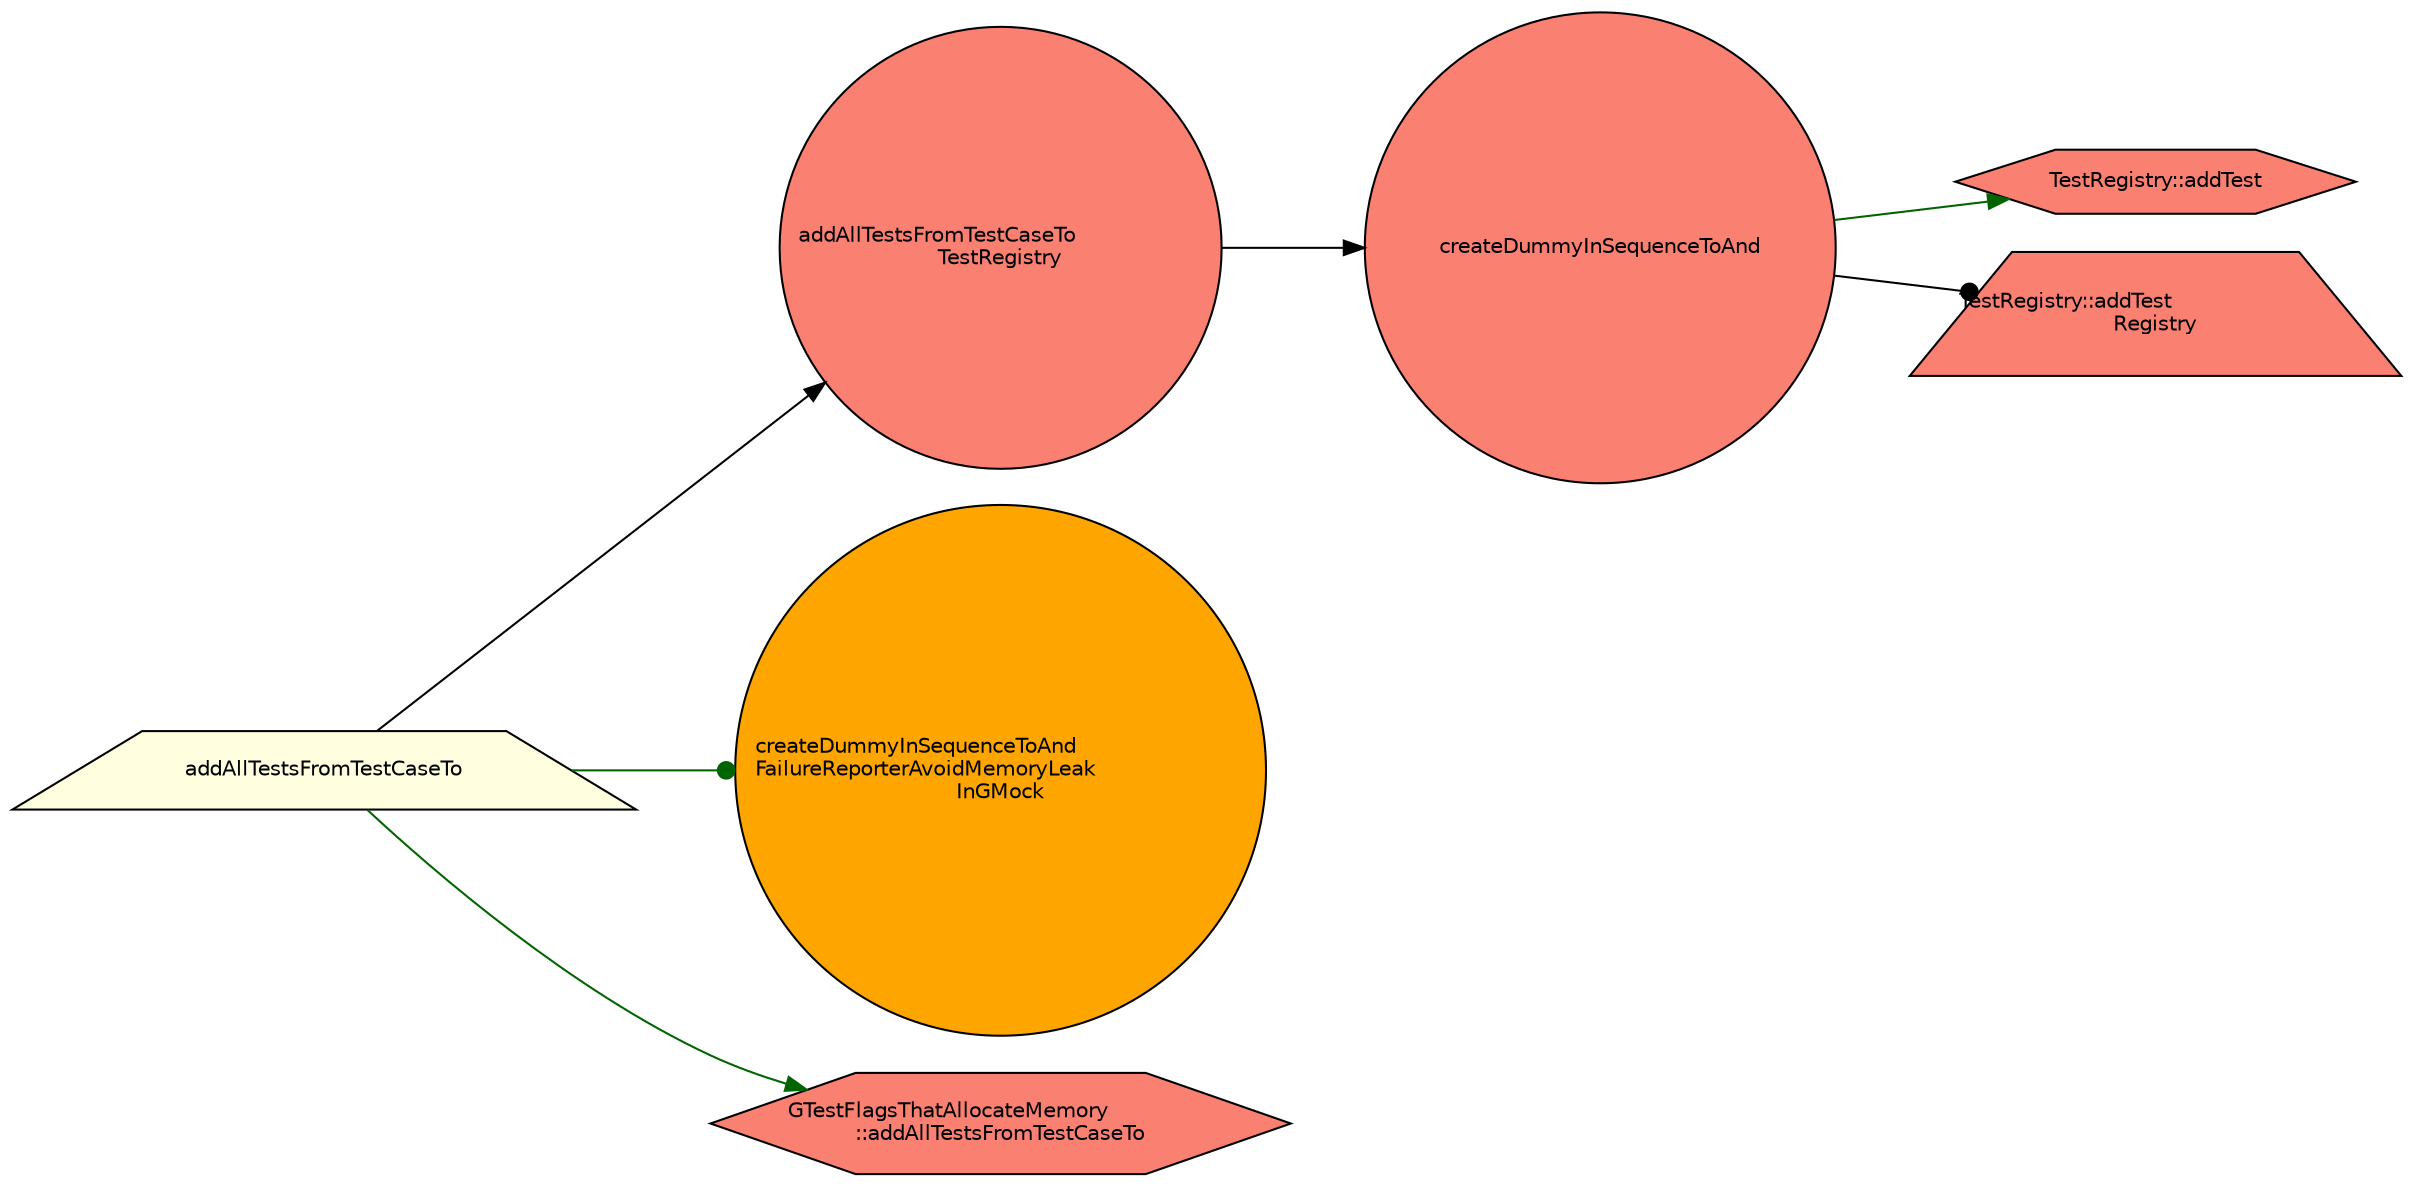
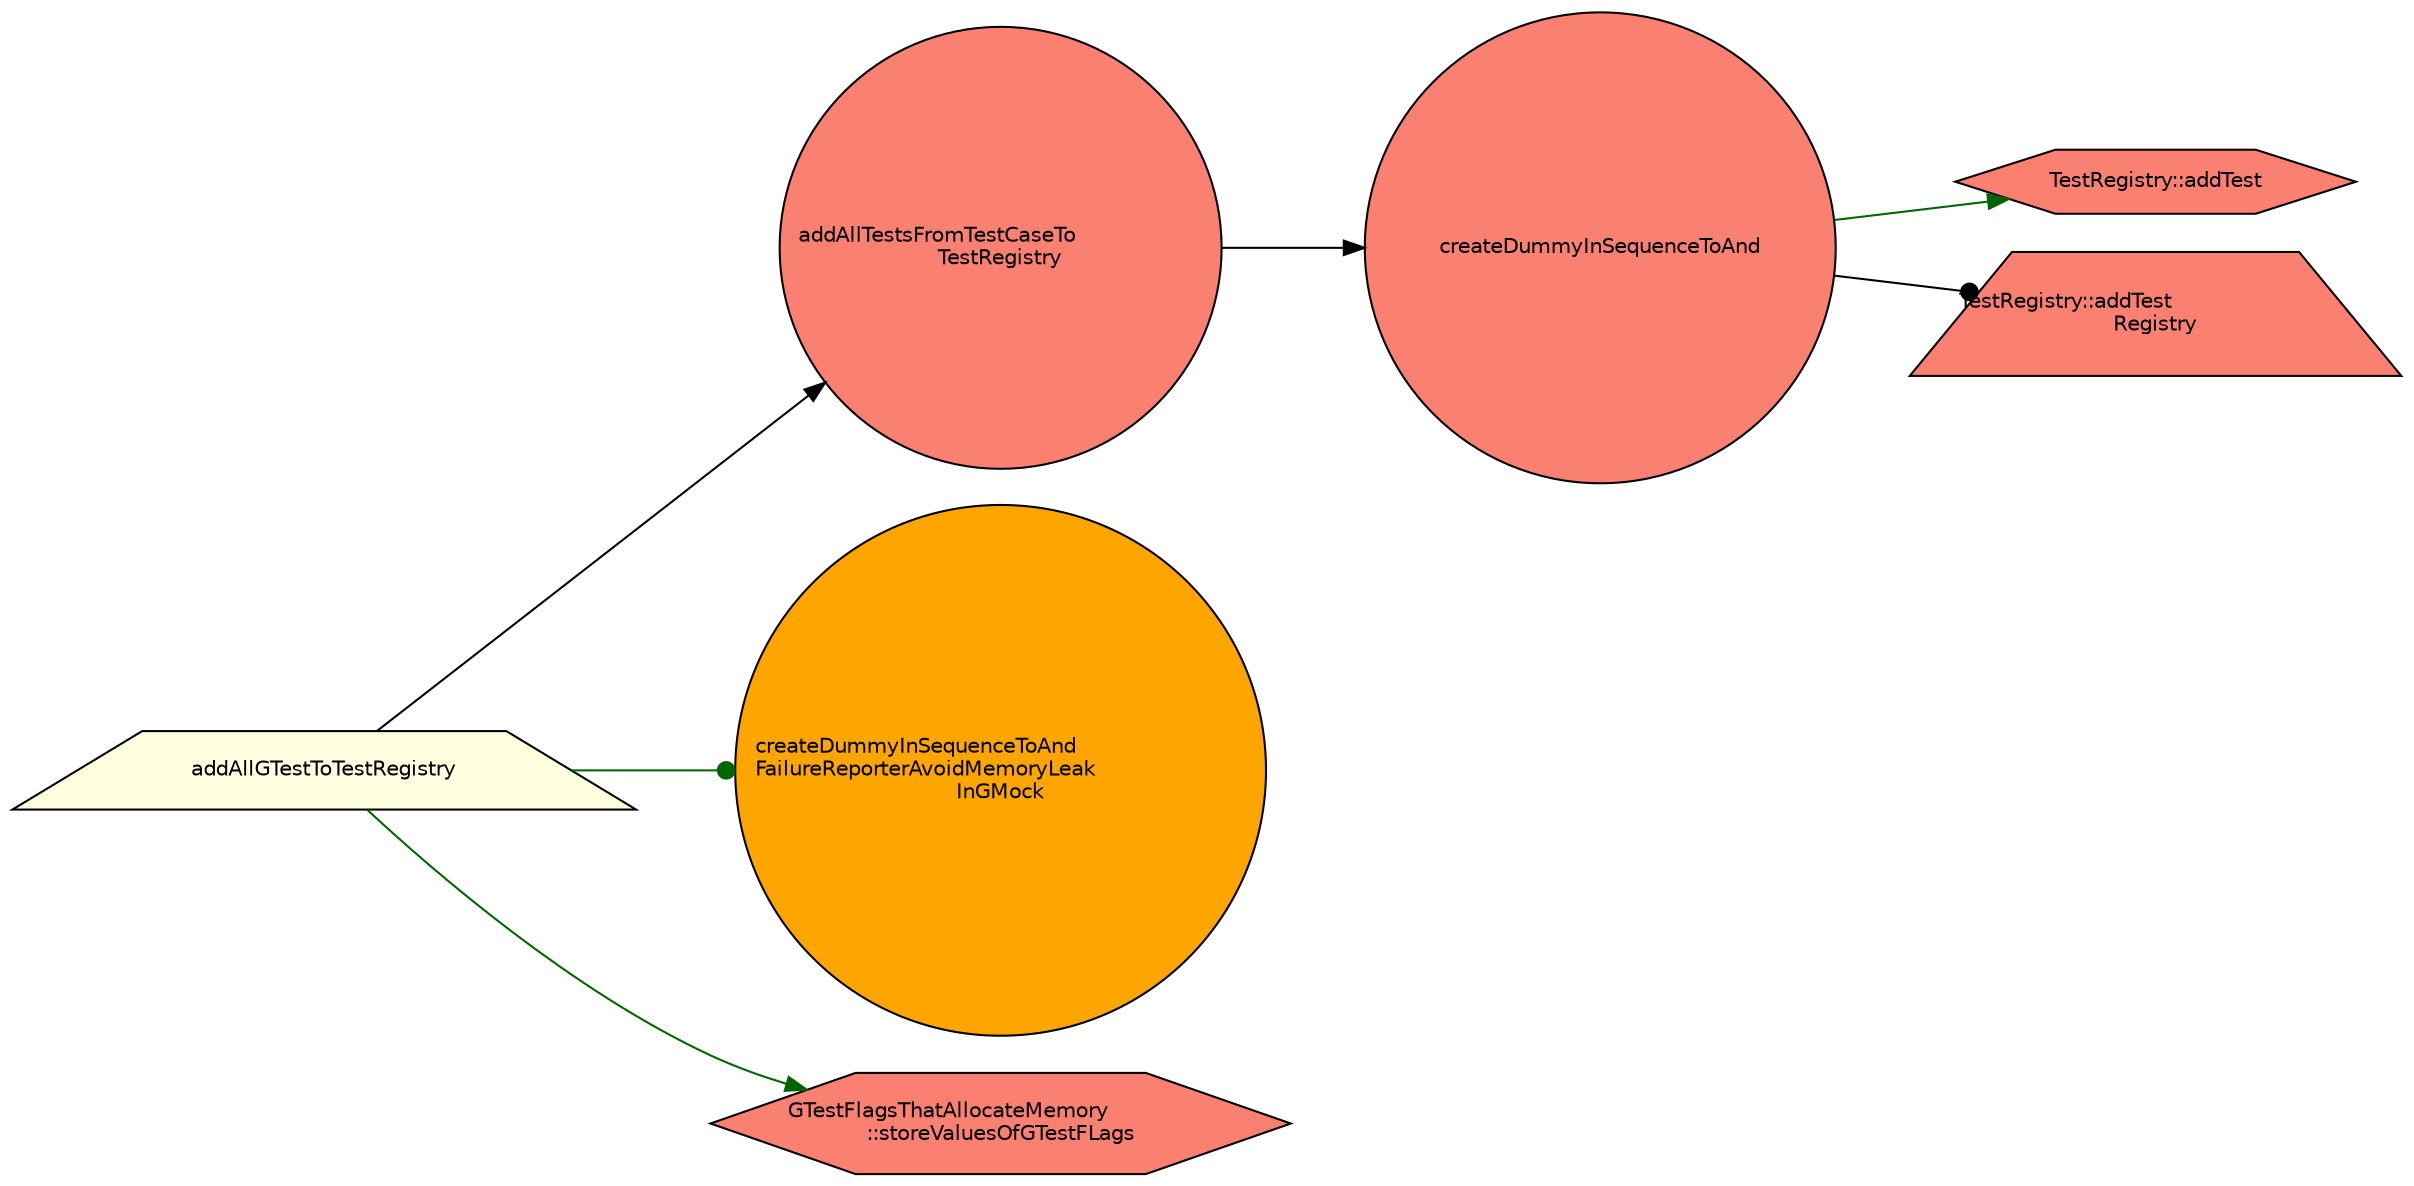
  digraph {
    rankdir=LR
    node [color=black fillcolor=salmon fontname=Helvetica fontsize=10 shape=circle style=filled]
    edge [arrowhead=normal color=black fontname=Helvetica fontsize=10 labelfontname=Helvetica labelfontsize=10 style=solid]
-   n1 [fillcolor=lightyellow fontcolor=black height=0.2 label=addAllTestsFromTestCaseTo shape=trapezium width=0.4]
+   n1 [fillcolor=lightyellow fontcolor=black height=0.2 label=addAllGTestToTestRegistry shape=trapezium width=0.4]
    n2 [height=0.2 label="addAllTestsFromTestCaseTo\lTestRegistry" width=0.4]
    n3 [fillcolor=orange height=0.2 label="createDummyInSequenceToAnd\lFailureReporterAvoidMemoryLeak\lInGMock" width=0.4]
-   n4 [height=0.2 label="GTestFlagsThatAllocateMemory\l::addAllTestsFromTestCaseTo" shape=hexagon width=0.4]
+   n4 [height=0.2 label="GTestFlagsThatAllocateMemory\l::storeValuesOfGTestFLags" shape=hexagon width=0.4]
    n5 [height=0.2 label=createDummyInSequenceToAnd width=0.4]
    n6 [height=0.2 label="TestRegistry::addTest" shape=hexagon width=0.4]
    n7 [height=0.2 label="TestRegistry::addTest\lRegistry" shape=trapezium width=0.4]
    n1 -> n2
    n1 -> n3 [arrowhead=dot color=darkgreen]
    n1 -> n4 [color=darkgreen]
    n2 -> n5
    n5 -> n6 [color=darkgreen]
    n5 -> n7 [arrowhead=dot]
  }
